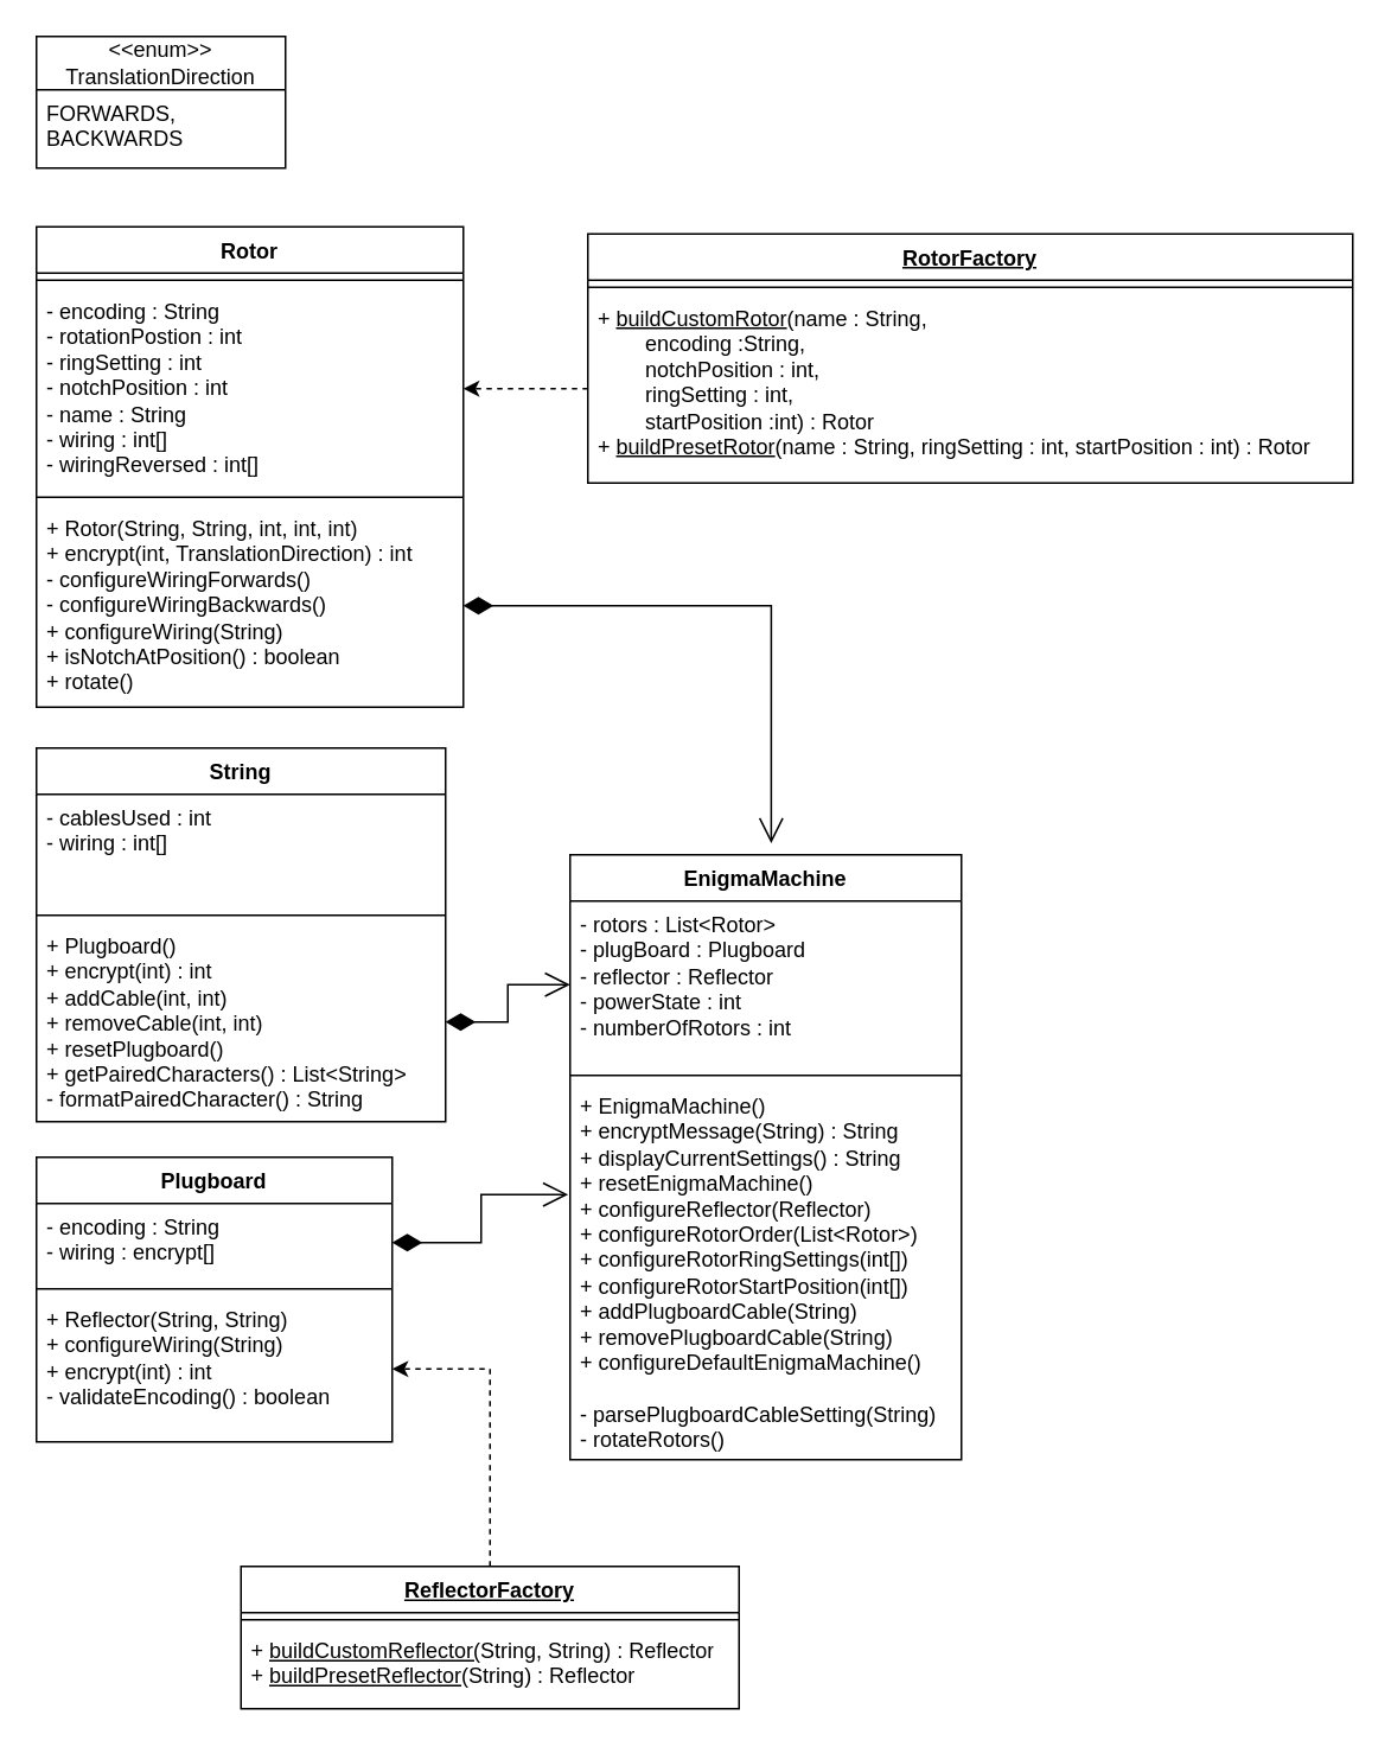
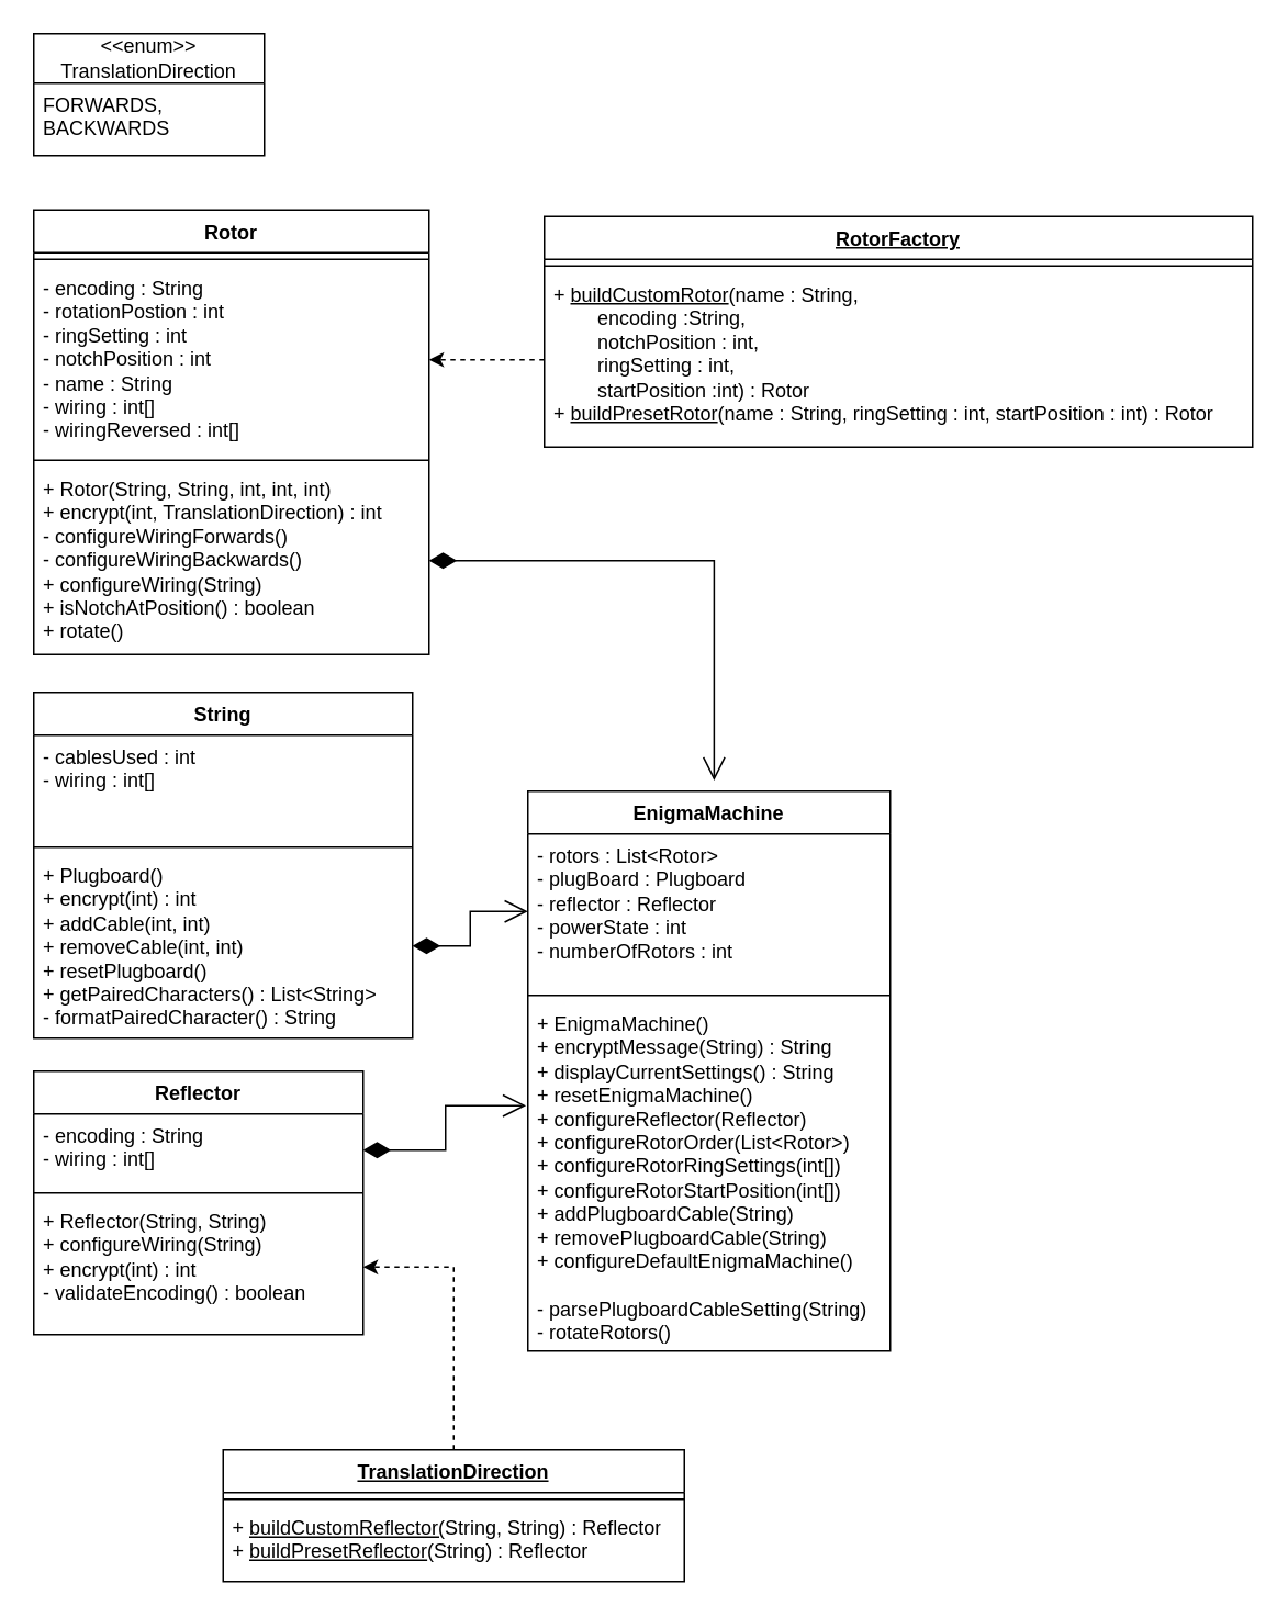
  <mxCell id="0" />
  <mxCell id="1" parent="0" />
  <mxCell id="2" value="Rotor" style="swimlane;fontStyle=1;align=center;verticalAlign=top;childLayout=stackLayout;horizontal=1;startSize=26;horizontalStack=0;resizeParent=1;resizeParentMax=0;resizeLast=0;collapsible=1;marginBottom=0;whiteSpace=wrap;html=1;" vertex="1" parent="1"><mxGeometry x="20" y="127" width="240" height="270" as="geometry"><mxRectangle x="90" y="210" width="70" height="30" as="alternateBounds" /></mxGeometry></mxCell>
  <mxCell id="3" value="" style="line;strokeWidth=1;fillColor=none;align=left;verticalAlign=middle;spacingTop=-1;spacingLeft=3;spacingRight=3;rotatable=0;labelPosition=right;points=[];portConstraint=eastwest;strokeColor=inherit;" vertex="1" parent="2"><mxGeometry y="26" width="240" height="8" as="geometry" /></mxCell>
  <mxCell id="4" value="- encoding : String&lt;br&gt;- rotationPostion : int&lt;br&gt;- ringSetting : int&lt;br&gt;- notchPosition : int&lt;br&gt;- name : String&lt;br&gt;- wiring : int[]&lt;br&gt;- wiringReversed : int[]" style="text;strokeColor=none;fillColor=none;align=left;verticalAlign=top;spacingLeft=4;spacingRight=4;overflow=hidden;rotatable=0;points=[[0,0.5],[1,0.5]];portConstraint=eastwest;whiteSpace=wrap;html=1;" vertex="1" parent="2"><mxGeometry y="34" width="240" height="114" as="geometry" /></mxCell>
  <mxCell id="5" value="" style="line;strokeWidth=1;fillColor=none;align=left;verticalAlign=middle;spacingTop=-1;spacingLeft=3;spacingRight=3;rotatable=0;labelPosition=right;points=[];portConstraint=eastwest;strokeColor=inherit;" vertex="1" parent="2"><mxGeometry y="148" width="240" height="8" as="geometry" /></mxCell>
  <mxCell id="6" value="+ Rotor(String, String, int, int, int)&lt;br&gt;+ encrypt(int, TranslationDirection) : int&lt;br&gt;- configureWiringForwards()&lt;br&gt;- configureWiringBackwards()&lt;br&gt;+ configureWiring(String)&lt;br&gt;+ isNotchAtPosition() : boolean&lt;br&gt;+ rotate()" style="text;strokeColor=none;fillColor=none;align=left;verticalAlign=top;spacingLeft=4;spacingRight=4;overflow=hidden;rotatable=0;points=[[0,0.5],[1,0.5]];portConstraint=eastwest;whiteSpace=wrap;html=1;" vertex="1" parent="2"><mxGeometry y="156" width="240" height="114" as="geometry" /></mxCell>
- <mxCell id="7" value="Plugboard" style="swimlane;fontStyle=1;align=center;verticalAlign=top;childLayout=stackLayout;horizontal=1;startSize=26;horizontalStack=0;resizeParent=1;resizeParentMax=0;resizeLast=0;collapsible=1;marginBottom=0;whiteSpace=wrap;html=1;" vertex="1" parent="1"><mxGeometry x="20" y="650" width="200" height="160" as="geometry" /></mxCell>
- <mxCell id="8" value="- encoding : String&lt;br&gt;- wiring : encrypt[]&lt;br&gt;" style="text;strokeColor=none;fillColor=none;align=left;verticalAlign=top;spacingLeft=4;spacingRight=4;overflow=hidden;rotatable=0;points=[[0,0.5],[1,0.5]];portConstraint=eastwest;whiteSpace=wrap;html=1;" vertex="1" parent="7"><mxGeometry y="26" width="200" height="44" as="geometry" /></mxCell>
+ <mxCell id="7" value="Reflector" style="swimlane;fontStyle=1;align=center;verticalAlign=top;childLayout=stackLayout;horizontal=1;startSize=26;horizontalStack=0;resizeParent=1;resizeParentMax=0;resizeLast=0;collapsible=1;marginBottom=0;whiteSpace=wrap;html=1;" vertex="1" parent="1"><mxGeometry x="20" y="650" width="200" height="160" as="geometry" /></mxCell>
+ <mxCell id="8" value="- encoding : String&lt;br&gt;- wiring : int[]&lt;br&gt;" style="text;strokeColor=none;fillColor=none;align=left;verticalAlign=top;spacingLeft=4;spacingRight=4;overflow=hidden;rotatable=0;points=[[0,0.5],[1,0.5]];portConstraint=eastwest;whiteSpace=wrap;html=1;" vertex="1" parent="7"><mxGeometry y="26" width="200" height="44" as="geometry" /></mxCell>
  <mxCell id="9" value="" style="line;strokeWidth=1;fillColor=none;align=left;verticalAlign=middle;spacingTop=-1;spacingLeft=3;spacingRight=3;rotatable=0;labelPosition=right;points=[];portConstraint=eastwest;strokeColor=inherit;" vertex="1" parent="7"><mxGeometry y="70" width="200" height="8" as="geometry" /></mxCell>
  <mxCell id="10" value="+ Reflector(String, String)&lt;br&gt;+ configureWiring(String)&lt;br&gt;+ encrypt(int) : int&lt;br&gt;- validateEncoding() : boolean" style="text;strokeColor=none;fillColor=none;align=left;verticalAlign=top;spacingLeft=4;spacingRight=4;overflow=hidden;rotatable=0;points=[[0,0.5],[1,0.5]];portConstraint=eastwest;whiteSpace=wrap;html=1;" vertex="1" parent="7"><mxGeometry y="78" width="200" height="82" as="geometry" /></mxCell>
  <mxCell id="11" value="String" style="swimlane;fontStyle=1;align=center;verticalAlign=top;childLayout=stackLayout;horizontal=1;startSize=26;horizontalStack=0;resizeParent=1;resizeParentMax=0;resizeLast=0;collapsible=1;marginBottom=0;whiteSpace=wrap;html=1;" vertex="1" parent="1"><mxGeometry x="20" y="420" width="230" height="210" as="geometry" /></mxCell>
  <mxCell id="12" value="- cablesUsed : int&lt;br&gt;- wiring : int[]" style="text;strokeColor=none;fillColor=none;align=left;verticalAlign=top;spacingLeft=4;spacingRight=4;overflow=hidden;rotatable=0;points=[[0,0.5],[1,0.5]];portConstraint=eastwest;whiteSpace=wrap;html=1;" vertex="1" parent="11"><mxGeometry y="26" width="230" height="64" as="geometry" /></mxCell>
  <mxCell id="13" value="" style="line;strokeWidth=1;fillColor=none;align=left;verticalAlign=middle;spacingTop=-1;spacingLeft=3;spacingRight=3;rotatable=0;labelPosition=right;points=[];portConstraint=eastwest;strokeColor=inherit;" vertex="1" parent="11"><mxGeometry y="90" width="230" height="8" as="geometry" /></mxCell>
  <mxCell id="14" value="+ Plugboard()&lt;br&gt;+ encrypt(int) : int&lt;br&gt;+ addCable(int, int)&lt;br&gt;+ removeCable(int, int)&lt;br&gt;+ resetPlugboard()&lt;br&gt;+ getPairedCharacters() : List&amp;lt;String&amp;gt;&lt;br&gt;- formatPairedCharacter() : String" style="text;strokeColor=none;fillColor=none;align=left;verticalAlign=top;spacingLeft=4;spacingRight=4;overflow=hidden;rotatable=0;points=[[0,0.5],[1,0.5]];portConstraint=eastwest;whiteSpace=wrap;html=1;" vertex="1" parent="11"><mxGeometry y="98" width="230" height="112" as="geometry" /></mxCell>
  <mxCell id="15" value="&amp;lt;&amp;lt;enum&amp;gt;&amp;gt;&lt;br&gt;TranslationDirection" style="swimlane;fontStyle=0;childLayout=stackLayout;horizontal=1;startSize=30;fillColor=none;horizontalStack=0;resizeParent=1;resizeParentMax=0;resizeLast=0;collapsible=1;marginBottom=0;whiteSpace=wrap;html=1;" vertex="1" parent="1"><mxGeometry x="20" y="20" width="140" height="74" as="geometry" /></mxCell>
  <mxCell id="16" value="FORWARDS, BACKWARDS" style="text;strokeColor=none;fillColor=none;align=left;verticalAlign=top;spacingLeft=4;spacingRight=4;overflow=hidden;rotatable=0;points=[[0,0.5],[1,0.5]];portConstraint=eastwest;whiteSpace=wrap;html=1;" vertex="1" parent="15"><mxGeometry y="30" width="140" height="44" as="geometry" /></mxCell>
  <mxCell id="17" value="EnigmaMachine" style="swimlane;fontStyle=1;align=center;verticalAlign=top;childLayout=stackLayout;horizontal=1;startSize=26;horizontalStack=0;resizeParent=1;resizeParentMax=0;resizeLast=0;collapsible=1;marginBottom=0;whiteSpace=wrap;html=1;" vertex="1" parent="1"><mxGeometry x="320" y="480" width="220" height="340" as="geometry" /></mxCell>
  <mxCell id="18" value="- rotors : List&amp;lt;Rotor&amp;gt;&lt;br&gt;- plugBoard : Plugboard&lt;br&gt;- reflector : Reflector&lt;br&gt;- powerState : int&lt;br&gt;- numberOfRotors : int" style="text;strokeColor=none;fillColor=none;align=left;verticalAlign=top;spacingLeft=4;spacingRight=4;overflow=hidden;rotatable=0;points=[[0,0.5],[1,0.5]];portConstraint=eastwest;whiteSpace=wrap;html=1;" vertex="1" parent="17"><mxGeometry y="26" width="220" height="94" as="geometry" /></mxCell>
  <mxCell id="19" value="" style="line;strokeWidth=1;fillColor=none;align=left;verticalAlign=middle;spacingTop=-1;spacingLeft=3;spacingRight=3;rotatable=0;labelPosition=right;points=[];portConstraint=eastwest;strokeColor=inherit;" vertex="1" parent="17"><mxGeometry y="120" width="220" height="8" as="geometry" /></mxCell>
  <mxCell id="20" value="+ EnigmaMachine()&lt;br&gt;+ encryptMessage(String) : String&lt;br&gt;+ displayCurrentSettings() : String&lt;br&gt;+ resetEnigmaMachine()&lt;br&gt;+ configureReflector(Reflector)&lt;br&gt;+ configureRotorOrder(List&amp;lt;Rotor&amp;gt;)&lt;br&gt;+ configureRotorRingSettings(int[])&lt;br&gt;+ configureRotorStartPosition(int[])&lt;br&gt;+ addPlugboardCable(String)&lt;br&gt;+ removePlugboardCable(String)&lt;br&gt;+ configureDefaultEnigmaMachine()&lt;br&gt;&lt;br&gt;- parsePlugboardCableSetting(String)&lt;br&gt;- rotateRotors()" style="text;strokeColor=none;fillColor=none;align=left;verticalAlign=top;spacingLeft=4;spacingRight=4;overflow=hidden;rotatable=0;points=[[0,0.5],[1,0.5]];portConstraint=eastwest;whiteSpace=wrap;html=1;" vertex="1" parent="17"><mxGeometry y="128" width="220" height="212" as="geometry" /></mxCell>
  <mxCell id="21" value="&lt;u&gt;RotorFactory&lt;/u&gt;" style="swimlane;fontStyle=1;align=center;verticalAlign=top;childLayout=stackLayout;horizontal=1;startSize=26;horizontalStack=0;resizeParent=1;resizeParentMax=0;resizeLast=0;collapsible=1;marginBottom=0;whiteSpace=wrap;html=1;" vertex="1" parent="1"><mxGeometry x="330" y="131" width="430" height="140" as="geometry" /></mxCell>
  <mxCell id="22" value="" style="line;strokeWidth=1;fillColor=none;align=left;verticalAlign=middle;spacingTop=-1;spacingLeft=3;spacingRight=3;rotatable=0;labelPosition=right;points=[];portConstraint=eastwest;strokeColor=inherit;" vertex="1" parent="21"><mxGeometry y="26" width="430" height="8" as="geometry" /></mxCell>
  <mxCell id="23" value="+ &lt;u&gt;buildCustomRotor&lt;/u&gt;(name : String,&lt;br&gt;&lt;span style=&quot;white-space: pre;&quot;&gt;&#09;&lt;/span&gt;encoding :String,&lt;br&gt;&lt;span style=&quot;white-space: pre;&quot;&gt;&#09;&lt;/span&gt;notchPosition : int,&lt;br&gt;&lt;span style=&quot;white-space: pre;&quot;&gt;&#09;&lt;/span&gt;ringSetting : int,&lt;br&gt;&lt;span style=&quot;white-space: pre;&quot;&gt;&#09;&lt;/span&gt;startPosition :int) : Rotor&lt;br&gt;+ &lt;u&gt;buildPresetRotor&lt;/u&gt;(name : String, ringSetting : int, startPosition : int) : Rotor" style="text;strokeColor=none;fillColor=none;align=left;verticalAlign=top;spacingLeft=4;spacingRight=4;overflow=hidden;rotatable=0;points=[[0,0.5],[1,0.5]];portConstraint=eastwest;whiteSpace=wrap;html=1;" vertex="1" parent="21"><mxGeometry y="34" width="430" height="106" as="geometry" /></mxCell>
  <mxCell id="24" value="" style="endArrow=open;html=1;endSize=12;startArrow=diamondThin;startSize=14;startFill=1;edgeStyle=orthogonalEdgeStyle;align=left;verticalAlign=bottom;rounded=0;exitX=1;exitY=0.5;exitDx=0;exitDy=0;entryX=0.514;entryY=-0.019;entryDx=0;entryDy=0;entryPerimeter=0;" edge="1" parent="1" source="6" target="17"><mxGeometry x="-1" y="3" relative="1" as="geometry"><mxPoint x="440" y="306" as="sourcePoint" /><mxPoint x="590" y="230" as="targetPoint" /></mxGeometry></mxCell>
  <mxCell id="25" style="edgeStyle=orthogonalEdgeStyle;rounded=0;orthogonalLoop=1;jettySize=auto;html=1;exitX=0;exitY=0.5;exitDx=0;exitDy=0;entryX=1;entryY=0.5;entryDx=0;entryDy=0;dashed=1;" edge="1" parent="1" source="23" target="4"><mxGeometry relative="1" as="geometry" /></mxCell>
  <mxCell id="26" style="edgeStyle=orthogonalEdgeStyle;rounded=0;orthogonalLoop=1;jettySize=auto;html=1;exitX=0.5;exitY=0;exitDx=0;exitDy=0;entryX=1;entryY=0.5;entryDx=0;entryDy=0;dashed=1;" edge="1" parent="1" source="27" target="10"><mxGeometry relative="1" as="geometry" /></mxCell>
- <mxCell id="27" value="&lt;u&gt;ReflectorFactory&lt;/u&gt;" style="swimlane;fontStyle=1;align=center;verticalAlign=top;childLayout=stackLayout;horizontal=1;startSize=26;horizontalStack=0;resizeParent=1;resizeParentMax=0;resizeLast=0;collapsible=1;marginBottom=0;whiteSpace=wrap;html=1;" vertex="1" parent="1"><mxGeometry x="135" y="880" width="280" height="80" as="geometry" /></mxCell>
+ <mxCell id="27" value="&lt;u&gt;TranslationDirection&lt;/u&gt;" style="swimlane;fontStyle=1;align=center;verticalAlign=top;childLayout=stackLayout;horizontal=1;startSize=26;horizontalStack=0;resizeParent=1;resizeParentMax=0;resizeLast=0;collapsible=1;marginBottom=0;whiteSpace=wrap;html=1;" vertex="1" parent="1"><mxGeometry x="135" y="880" width="280" height="80" as="geometry" /></mxCell>
  <mxCell id="28" value="" style="line;strokeWidth=1;fillColor=none;align=left;verticalAlign=middle;spacingTop=-1;spacingLeft=3;spacingRight=3;rotatable=0;labelPosition=right;points=[];portConstraint=eastwest;strokeColor=inherit;" vertex="1" parent="27"><mxGeometry y="26" width="280" height="8" as="geometry" /></mxCell>
  <mxCell id="29" value="+ &lt;u&gt;buildCustomReflector(&lt;/u&gt;String, String) : Reflector&lt;br&gt;+ &lt;u&gt;buildPresetReflector&lt;/u&gt;(String) : Reflector" style="text;strokeColor=none;fillColor=none;align=left;verticalAlign=top;spacingLeft=4;spacingRight=4;overflow=hidden;rotatable=0;points=[[0,0.5],[1,0.5]];portConstraint=eastwest;whiteSpace=wrap;html=1;" vertex="1" parent="27"><mxGeometry y="34" width="280" height="46" as="geometry" /></mxCell>
  <mxCell id="30" value="" style="endArrow=open;html=1;endSize=12;startArrow=diamondThin;startSize=14;startFill=1;edgeStyle=orthogonalEdgeStyle;align=left;verticalAlign=bottom;rounded=0;exitX=1;exitY=0.5;exitDx=0;exitDy=0;entryX=-0.005;entryY=0.297;entryDx=0;entryDy=0;entryPerimeter=0;" edge="1" parent="1" source="8" target="20"><mxGeometry x="-1" y="3" relative="1" as="geometry"><mxPoint x="250" y="710" as="sourcePoint" /><mxPoint x="513" y="870" as="targetPoint" /></mxGeometry></mxCell>
  <mxCell id="31" value="" style="endArrow=open;html=1;endSize=12;startArrow=diamondThin;startSize=14;startFill=1;edgeStyle=orthogonalEdgeStyle;align=left;verticalAlign=bottom;rounded=0;exitX=1;exitY=0.5;exitDx=0;exitDy=0;entryX=0;entryY=0.5;entryDx=0;entryDy=0;" edge="1" parent="1" source="14" target="18"><mxGeometry x="-1" y="3" relative="1" as="geometry"><mxPoint x="210.5" y="610" as="sourcePoint" /><mxPoint x="329.5" y="600" as="targetPoint" /></mxGeometry></mxCell>
